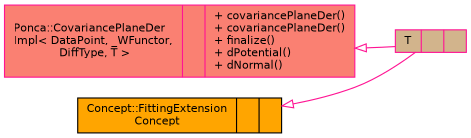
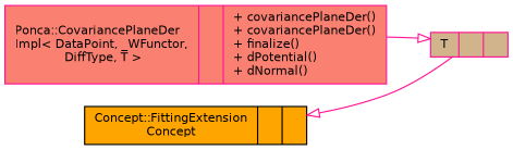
  digraph {
    rankdir=LR
    node [color=deeppink fontname=Helvetica fontsize=10 shape=record style=filled]
    edge [arrowtail=onormal color=deeppink dir=back fontname=Helvetica fontsize=10 labelfontname=Helvetica labelfontsize=10 style=solid]
    n1 [fillcolor=salmon fontcolor=black height=0.2 label="{Ponca::CovariancePlaneDer\lImpl\< DataPoint, _WFunctor,\l DiffType, T \>\n||+ covariancePlaneDer()\l+ covariancePlaneDer()\l+ finalize()\l+ dPotential()\l+ dNormal()\l}" width=0.4]
    n2 [color=black fillcolor=orange height=0.2 label="{Concept::FittingExtension\lConcept\n||}" width=0.4]
    n3 [fillcolor=tan height=0.2 label="{T\n||}" width=0.4]
    n2 -> n3
-   n1 -> n3
+   n3 -> n1
  }
